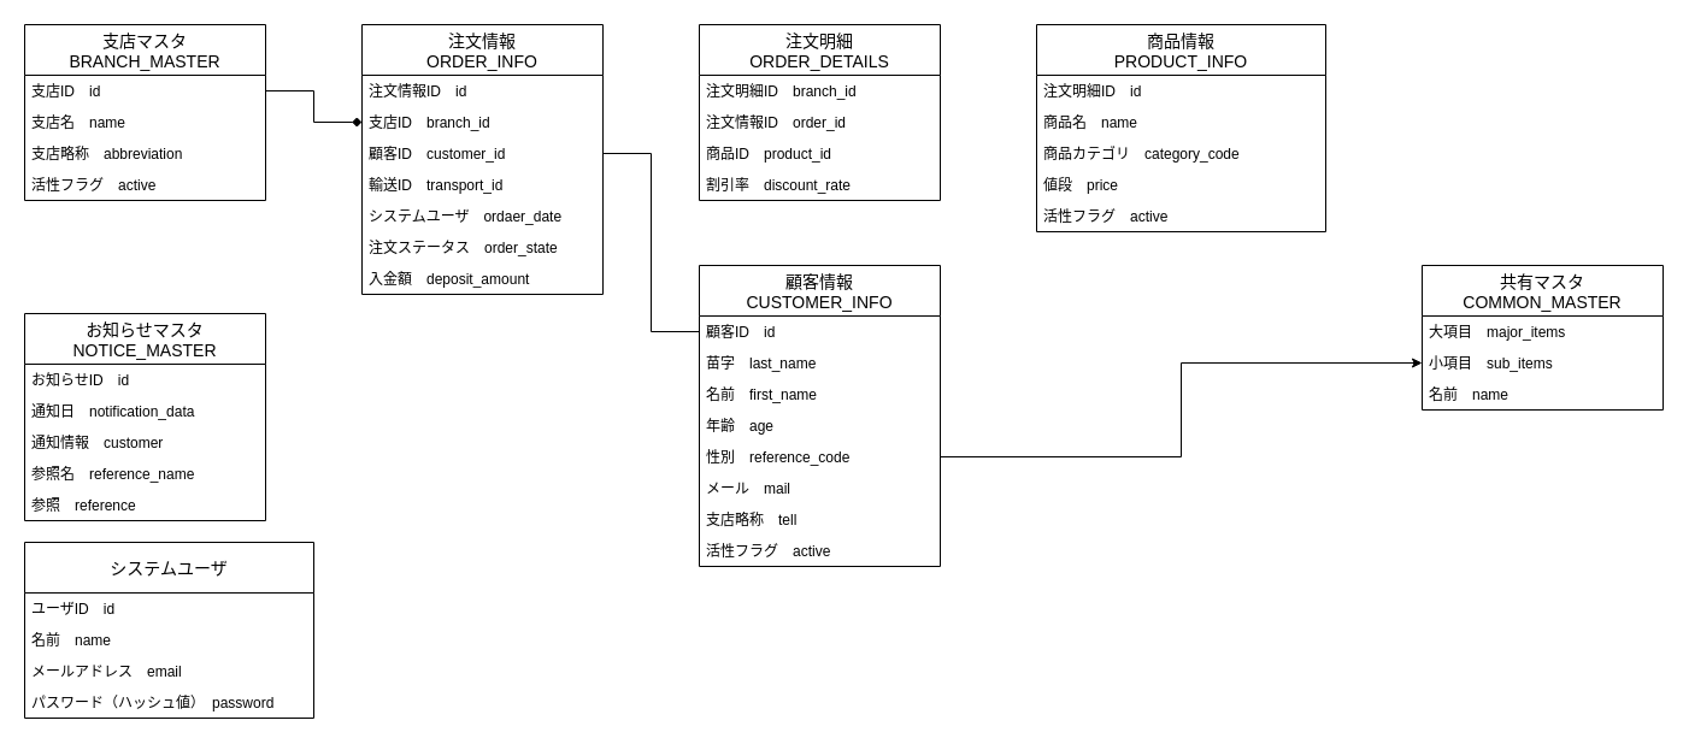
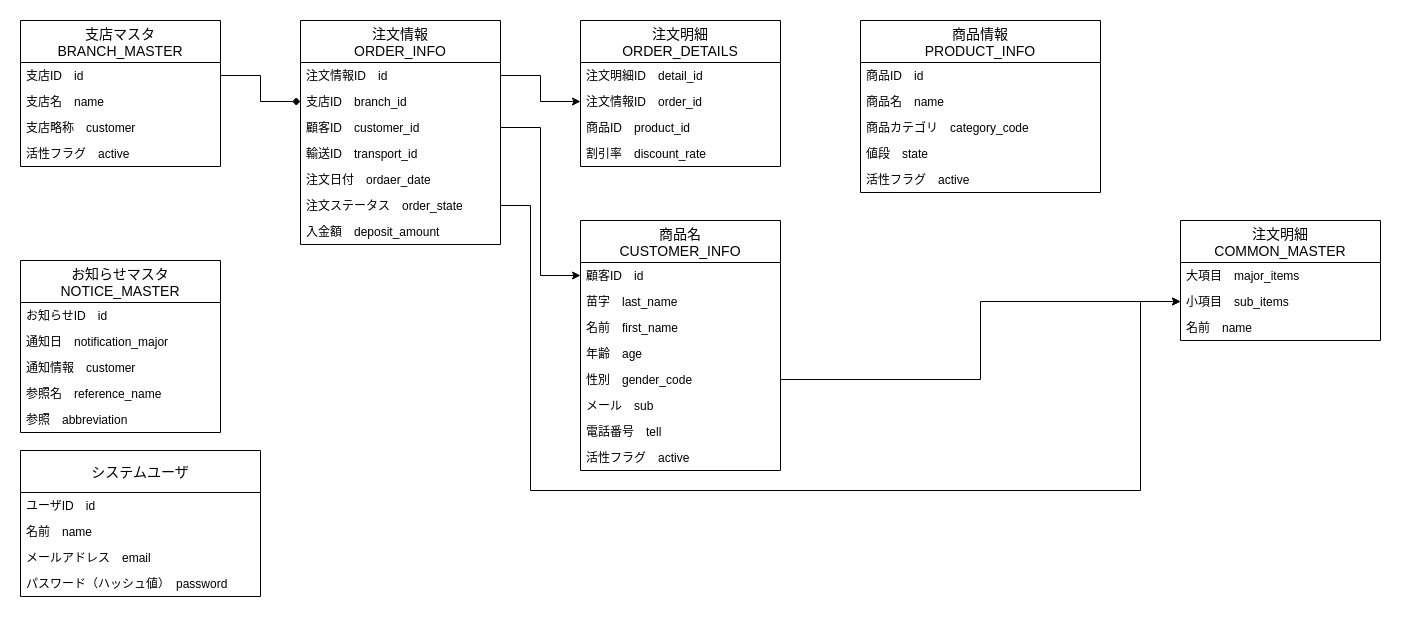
  <mxCell id="0" />
  <mxCell id="1" parent="0" />
  <mxCell id="2" value="支店マスタ&#10;BRANCH_MASTER" style="swimlane;fontStyle=0;childLayout=stackLayout;horizontal=1;startSize=42;horizontalStack=0;resizeParent=1;resizeParentMax=0;resizeLast=0;collapsible=1;marginBottom=0;align=center;fontSize=14;" vertex="1" parent="1"><mxGeometry x="20" y="20" width="200" height="146" as="geometry" /></mxCell>
  <mxCell id="3" value="支店ID　id" style="text;strokeColor=none;fillColor=none;spacingLeft=4;spacingRight=4;overflow=hidden;rotatable=0;points=[[0,0.5],[1,0.5]];portConstraint=eastwest;fontSize=12;" vertex="1" parent="2"><mxGeometry y="42" width="200" height="26" as="geometry" /></mxCell>
  <mxCell id="4" value="支店名　name" style="text;strokeColor=none;fillColor=none;spacingLeft=4;spacingRight=4;overflow=hidden;rotatable=0;points=[[0,0.5],[1,0.5]];portConstraint=eastwest;fontSize=12;" vertex="1" parent="2"><mxGeometry y="68" width="200" height="26" as="geometry" /></mxCell>
- <mxCell id="5" value="支店略称　abbreviation" style="text;strokeColor=none;fillColor=none;spacingLeft=4;spacingRight=4;overflow=hidden;rotatable=0;points=[[0,0.5],[1,0.5]];portConstraint=eastwest;fontSize=12;" vertex="1" parent="2"><mxGeometry y="94" width="200" height="26" as="geometry" /></mxCell>
+ <mxCell id="5" value="支店略称　customer" style="text;strokeColor=none;fillColor=none;spacingLeft=4;spacingRight=4;overflow=hidden;rotatable=0;points=[[0,0.5],[1,0.5]];portConstraint=eastwest;fontSize=12;" vertex="1" parent="2"><mxGeometry y="94" width="200" height="26" as="geometry" /></mxCell>
  <mxCell id="6" value="活性フラグ　active" style="text;strokeColor=none;fillColor=none;spacingLeft=4;spacingRight=4;overflow=hidden;rotatable=0;points=[[0,0.5],[1,0.5]];portConstraint=eastwest;fontSize=12;" vertex="1" parent="2"><mxGeometry y="120" width="200" height="26" as="geometry" /></mxCell>
  <mxCell id="7" value="注文明細&#10;ORDER_DETAILS" style="swimlane;fontStyle=0;childLayout=stackLayout;horizontal=1;startSize=42;horizontalStack=0;resizeParent=1;resizeParentMax=0;resizeLast=0;collapsible=1;marginBottom=0;align=center;fontSize=14;" vertex="1" parent="1"><mxGeometry x="580" y="20" width="200" height="146" as="geometry" /></mxCell>
- <mxCell id="8" value="注文明細ID　branch_id" style="text;strokeColor=none;fillColor=none;spacingLeft=4;spacingRight=4;overflow=hidden;rotatable=0;points=[[0,0.5],[1,0.5]];portConstraint=eastwest;fontSize=12;" vertex="1" parent="7"><mxGeometry y="42" width="200" height="26" as="geometry" /></mxCell>
+ <mxCell id="8" value="注文明細ID　detail_id" style="text;strokeColor=none;fillColor=none;spacingLeft=4;spacingRight=4;overflow=hidden;rotatable=0;points=[[0,0.5],[1,0.5]];portConstraint=eastwest;fontSize=12;" vertex="1" parent="7"><mxGeometry y="42" width="200" height="26" as="geometry" /></mxCell>
  <mxCell id="9" value="注文情報ID　order_id" style="text;strokeColor=none;fillColor=none;spacingLeft=4;spacingRight=4;overflow=hidden;rotatable=0;points=[[0,0.5],[1,0.5]];portConstraint=eastwest;fontSize=12;" vertex="1" parent="7"><mxGeometry y="68" width="200" height="26" as="geometry" /></mxCell>
  <mxCell id="10" value="商品ID　product_id" style="text;strokeColor=none;fillColor=none;spacingLeft=4;spacingRight=4;overflow=hidden;rotatable=0;points=[[0,0.5],[1,0.5]];portConstraint=eastwest;fontSize=12;" vertex="1" parent="7"><mxGeometry y="94" width="200" height="26" as="geometry" /></mxCell>
  <mxCell id="11" value="割引率　discount_rate" style="text;strokeColor=none;fillColor=none;spacingLeft=4;spacingRight=4;overflow=hidden;rotatable=0;points=[[0,0.5],[1,0.5]];portConstraint=eastwest;fontSize=12;" vertex="1" parent="7"><mxGeometry y="120" width="200" height="26" as="geometry" /></mxCell>
  <mxCell id="12" value="注文情報&#10;ORDER_INFO" style="swimlane;fontStyle=0;childLayout=stackLayout;horizontal=1;startSize=42;horizontalStack=0;resizeParent=1;resizeParentMax=0;resizeLast=0;collapsible=1;marginBottom=0;align=center;fontSize=14;" vertex="1" parent="1"><mxGeometry x="300" y="20" width="200" height="224" as="geometry" /></mxCell>
  <mxCell id="13" value="注文情報ID　id" style="text;strokeColor=none;fillColor=none;spacingLeft=4;spacingRight=4;overflow=hidden;rotatable=0;points=[[0,0.5],[1,0.5]];portConstraint=eastwest;fontSize=12;" vertex="1" parent="12"><mxGeometry y="42" width="200" height="26" as="geometry" /></mxCell>
  <mxCell id="14" value="支店ID　branch_id" style="text;strokeColor=none;fillColor=none;spacingLeft=4;spacingRight=4;overflow=hidden;rotatable=0;points=[[0,0.5],[1,0.5]];portConstraint=eastwest;fontSize=12;" vertex="1" parent="12"><mxGeometry y="68" width="200" height="26" as="geometry" /></mxCell>
  <mxCell id="15" value="顧客ID　customer_id" style="text;strokeColor=none;fillColor=none;spacingLeft=4;spacingRight=4;overflow=hidden;rotatable=0;points=[[0,0.5],[1,0.5]];portConstraint=eastwest;fontSize=12;" vertex="1" parent="12"><mxGeometry y="94" width="200" height="26" as="geometry" /></mxCell>
  <mxCell id="16" value="輸送ID　transport_id" style="text;strokeColor=none;fillColor=none;spacingLeft=4;spacingRight=4;overflow=hidden;rotatable=0;points=[[0,0.5],[1,0.5]];portConstraint=eastwest;fontSize=12;" vertex="1" parent="12"><mxGeometry y="120" width="200" height="26" as="geometry" /></mxCell>
- <mxCell id="17" value="システムユーザ　ordaer_date" style="text;strokeColor=none;fillColor=none;spacingLeft=4;spacingRight=4;overflow=hidden;rotatable=0;points=[[0,0.5],[1,0.5]];portConstraint=eastwest;fontSize=12;" vertex="1" parent="12"><mxGeometry y="146" width="200" height="26" as="geometry" /></mxCell>
+ <mxCell id="17" value="注文日付　ordaer_date" style="text;strokeColor=none;fillColor=none;spacingLeft=4;spacingRight=4;overflow=hidden;rotatable=0;points=[[0,0.5],[1,0.5]];portConstraint=eastwest;fontSize=12;" vertex="1" parent="12"><mxGeometry y="146" width="200" height="26" as="geometry" /></mxCell>
  <mxCell id="18" value="注文ステータス　order_state" style="text;strokeColor=none;fillColor=none;spacingLeft=4;spacingRight=4;overflow=hidden;rotatable=0;points=[[0,0.5],[1,0.5]];portConstraint=eastwest;fontSize=12;" vertex="1" parent="12"><mxGeometry y="172" width="200" height="26" as="geometry" /></mxCell>
  <mxCell id="19" value="入金額　deposit_amount" style="text;strokeColor=none;fillColor=none;spacingLeft=4;spacingRight=4;overflow=hidden;rotatable=0;points=[[0,0.5],[1,0.5]];portConstraint=eastwest;fontSize=12;" vertex="1" parent="12"><mxGeometry y="198" width="200" height="26" as="geometry" /></mxCell>
  <mxCell id="20" style="edgeStyle=orthogonalEdgeStyle;rounded=0;orthogonalLoop=1;jettySize=auto;html=1;exitX=1;exitY=0.5;exitDx=0;exitDy=0;endArrow=diamond;" edge="1" parent="1" source="3" target="14"><mxGeometry relative="1" as="geometry" /></mxCell>
- <mxCell id="22" value="顧客情報&#10;CUSTOMER_INFO" style="swimlane;fontStyle=0;childLayout=stackLayout;horizontal=1;startSize=42;horizontalStack=0;resizeParent=1;resizeParentMax=0;resizeLast=0;collapsible=1;marginBottom=0;align=center;fontSize=14;" vertex="1" parent="1"><mxGeometry x="580" y="220" width="200" height="250" as="geometry" /></mxCell>
+ <mxCell id="21" style="edgeStyle=orthogonalEdgeStyle;rounded=0;orthogonalLoop=1;jettySize=auto;html=1;exitX=1;exitY=0.5;exitDx=0;exitDy=0;" edge="1" parent="1" source="13" target="9"><mxGeometry relative="1" as="geometry" /></mxCell>
+ <mxCell id="22" value="商品名&#10;CUSTOMER_INFO" style="swimlane;fontStyle=0;childLayout=stackLayout;horizontal=1;startSize=42;horizontalStack=0;resizeParent=1;resizeParentMax=0;resizeLast=0;collapsible=1;marginBottom=0;align=center;fontSize=14;" vertex="1" parent="1"><mxGeometry x="580" y="220" width="200" height="250" as="geometry" /></mxCell>
  <mxCell id="23" value="顧客ID　id" style="text;strokeColor=none;fillColor=none;spacingLeft=4;spacingRight=4;overflow=hidden;rotatable=0;points=[[0,0.5],[1,0.5]];portConstraint=eastwest;fontSize=12;" vertex="1" parent="22"><mxGeometry y="42" width="200" height="26" as="geometry" /></mxCell>
  <mxCell id="24" value="苗字　last_name&#10;" style="text;strokeColor=none;fillColor=none;spacingLeft=4;spacingRight=4;overflow=hidden;rotatable=0;points=[[0,0.5],[1,0.5]];portConstraint=eastwest;fontSize=12;" vertex="1" parent="22"><mxGeometry y="68" width="200" height="26" as="geometry" /></mxCell>
  <mxCell id="25" value="名前　first_name" style="text;strokeColor=none;fillColor=none;spacingLeft=4;spacingRight=4;overflow=hidden;rotatable=0;points=[[0,0.5],[1,0.5]];portConstraint=eastwest;fontSize=12;" vertex="1" parent="22"><mxGeometry y="94" width="200" height="26" as="geometry" /></mxCell>
  <mxCell id="26" value="年齢　age" style="text;strokeColor=none;fillColor=none;spacingLeft=4;spacingRight=4;overflow=hidden;rotatable=0;points=[[0,0.5],[1,0.5]];portConstraint=eastwest;fontSize=12;" vertex="1" parent="22"><mxGeometry y="120" width="200" height="26" as="geometry" /></mxCell>
- <mxCell id="27" value="性別　reference_code" style="text;strokeColor=none;fillColor=none;spacingLeft=4;spacingRight=4;overflow=hidden;rotatable=0;points=[[0,0.5],[1,0.5]];portConstraint=eastwest;fontSize=12;" vertex="1" parent="22"><mxGeometry y="146" width="200" height="26" as="geometry" /></mxCell>
- <mxCell id="28" value="メール　mail" style="text;strokeColor=none;fillColor=none;spacingLeft=4;spacingRight=4;overflow=hidden;rotatable=0;points=[[0,0.5],[1,0.5]];portConstraint=eastwest;fontSize=12;" vertex="1" parent="22"><mxGeometry y="172" width="200" height="26" as="geometry" /></mxCell>
- <mxCell id="29" value="支店略称　tell" style="text;strokeColor=none;fillColor=none;spacingLeft=4;spacingRight=4;overflow=hidden;rotatable=0;points=[[0,0.5],[1,0.5]];portConstraint=eastwest;fontSize=12;" vertex="1" parent="22"><mxGeometry y="198" width="200" height="26" as="geometry" /></mxCell>
+ <mxCell id="27" value="性別　gender_code" style="text;strokeColor=none;fillColor=none;spacingLeft=4;spacingRight=4;overflow=hidden;rotatable=0;points=[[0,0.5],[1,0.5]];portConstraint=eastwest;fontSize=12;" vertex="1" parent="22"><mxGeometry y="146" width="200" height="26" as="geometry" /></mxCell>
+ <mxCell id="28" value="メール　sub" style="text;strokeColor=none;fillColor=none;spacingLeft=4;spacingRight=4;overflow=hidden;rotatable=0;points=[[0,0.5],[1,0.5]];portConstraint=eastwest;fontSize=12;" vertex="1" parent="22"><mxGeometry y="172" width="200" height="26" as="geometry" /></mxCell>
+ <mxCell id="29" value="電話番号　tell" style="text;strokeColor=none;fillColor=none;spacingLeft=4;spacingRight=4;overflow=hidden;rotatable=0;points=[[0,0.5],[1,0.5]];portConstraint=eastwest;fontSize=12;" vertex="1" parent="22"><mxGeometry y="198" width="200" height="26" as="geometry" /></mxCell>
  <mxCell id="30" value="活性フラグ　active" style="text;strokeColor=none;fillColor=none;spacingLeft=4;spacingRight=4;overflow=hidden;rotatable=0;points=[[0,0.5],[1,0.5]];portConstraint=eastwest;fontSize=12;" vertex="1" parent="22"><mxGeometry y="224" width="200" height="26" as="geometry" /></mxCell>
  <mxCell id="31" value="商品情報&#10;PRODUCT_INFO" style="swimlane;fontStyle=0;childLayout=stackLayout;horizontal=1;startSize=42;horizontalStack=0;resizeParent=1;resizeParentMax=0;resizeLast=0;collapsible=1;marginBottom=0;align=center;fontSize=14;" vertex="1" parent="1"><mxGeometry x="860" y="20" width="240" height="172" as="geometry" /></mxCell>
- <mxCell id="32" value="注文明細ID　id" style="text;strokeColor=none;fillColor=none;spacingLeft=4;spacingRight=4;overflow=hidden;rotatable=0;points=[[0,0.5],[1,0.5]];portConstraint=eastwest;fontSize=12;" vertex="1" parent="31"><mxGeometry y="42" width="240" height="26" as="geometry" /></mxCell>
+ <mxCell id="32" value="商品ID　id" style="text;strokeColor=none;fillColor=none;spacingLeft=4;spacingRight=4;overflow=hidden;rotatable=0;points=[[0,0.5],[1,0.5]];portConstraint=eastwest;fontSize=12;" vertex="1" parent="31"><mxGeometry y="42" width="240" height="26" as="geometry" /></mxCell>
  <mxCell id="33" value="商品名　name" style="text;strokeColor=none;fillColor=none;spacingLeft=4;spacingRight=4;overflow=hidden;rotatable=0;points=[[0,0.5],[1,0.5]];portConstraint=eastwest;fontSize=12;" vertex="1" parent="31"><mxGeometry y="68" width="240" height="26" as="geometry" /></mxCell>
  <mxCell id="34" value="商品カテゴリ　category_code" style="text;strokeColor=none;fillColor=none;spacingLeft=4;spacingRight=4;overflow=hidden;rotatable=0;points=[[0,0.5],[1,0.5]];portConstraint=eastwest;fontSize=12;" vertex="1" parent="31"><mxGeometry y="94" width="240" height="26" as="geometry" /></mxCell>
- <mxCell id="35" value="値段　price" style="text;strokeColor=none;fillColor=none;spacingLeft=4;spacingRight=4;overflow=hidden;rotatable=0;points=[[0,0.5],[1,0.5]];portConstraint=eastwest;fontSize=12;" vertex="1" parent="31"><mxGeometry y="120" width="240" height="26" as="geometry" /></mxCell>
+ <mxCell id="35" value="値段　state" style="text;strokeColor=none;fillColor=none;spacingLeft=4;spacingRight=4;overflow=hidden;rotatable=0;points=[[0,0.5],[1,0.5]];portConstraint=eastwest;fontSize=12;" vertex="1" parent="31"><mxGeometry y="120" width="240" height="26" as="geometry" /></mxCell>
  <mxCell id="36" value="活性フラグ　active" style="text;strokeColor=none;fillColor=none;spacingLeft=4;spacingRight=4;overflow=hidden;rotatable=0;points=[[0,0.5],[1,0.5]];portConstraint=eastwest;fontSize=12;" vertex="1" parent="31"><mxGeometry y="146" width="240" height="26" as="geometry" /></mxCell>
- <mxCell id="37" style="edgeStyle=orthogonalEdgeStyle;rounded=0;orthogonalLoop=1;jettySize=auto;html=1;exitX=1;exitY=0.5;exitDx=0;exitDy=0;entryX=0;entryY=0.5;entryDx=0;entryDy=0;endArrow=none;" edge="1" parent="1" source="15" target="23"><mxGeometry relative="1" as="geometry" /></mxCell>
- <mxCell id="38" value="共有マスタ&#10;COMMON_MASTER" style="swimlane;fontStyle=0;childLayout=stackLayout;horizontal=1;startSize=42;horizontalStack=0;resizeParent=1;resizeParentMax=0;resizeLast=0;collapsible=1;marginBottom=0;align=center;fontSize=14;" vertex="1" parent="1"><mxGeometry x="1180" y="220" width="200" height="120" as="geometry" /></mxCell>
+ <mxCell id="37" style="edgeStyle=orthogonalEdgeStyle;rounded=0;orthogonalLoop=1;jettySize=auto;html=1;exitX=1;exitY=0.5;exitDx=0;exitDy=0;entryX=0;entryY=0.5;entryDx=0;entryDy=0;" edge="1" parent="1" source="15" target="23"><mxGeometry relative="1" as="geometry" /></mxCell>
+ <mxCell id="38" value="注文明細&#10;COMMON_MASTER" style="swimlane;fontStyle=0;childLayout=stackLayout;horizontal=1;startSize=42;horizontalStack=0;resizeParent=1;resizeParentMax=0;resizeLast=0;collapsible=1;marginBottom=0;align=center;fontSize=14;" vertex="1" parent="1"><mxGeometry x="1180" y="220" width="200" height="120" as="geometry" /></mxCell>
  <mxCell id="39" value="大項目　major_items" style="text;strokeColor=none;fillColor=none;spacingLeft=4;spacingRight=4;overflow=hidden;rotatable=0;points=[[0,0.5],[1,0.5]];portConstraint=eastwest;fontSize=12;" vertex="1" parent="38"><mxGeometry y="42" width="200" height="26" as="geometry" /></mxCell>
  <mxCell id="40" value="小項目　sub_items" style="text;strokeColor=none;fillColor=none;spacingLeft=4;spacingRight=4;overflow=hidden;rotatable=0;points=[[0,0.5],[1,0.5]];portConstraint=eastwest;fontSize=12;" vertex="1" parent="38"><mxGeometry y="68" width="200" height="26" as="geometry" /></mxCell>
  <mxCell id="41" value="名前　name" style="text;strokeColor=none;fillColor=none;spacingLeft=4;spacingRight=4;overflow=hidden;rotatable=0;points=[[0,0.5],[1,0.5]];portConstraint=eastwest;fontSize=12;" vertex="1" parent="38"><mxGeometry y="94" width="200" height="26" as="geometry" /></mxCell>
+ <mxCell id="42" style="edgeStyle=orthogonalEdgeStyle;rounded=0;orthogonalLoop=1;jettySize=auto;html=1;exitX=1;exitY=0.5;exitDx=0;exitDy=0;entryX=0;entryY=0.5;entryDx=0;entryDy=0;" edge="1" parent="1" source="18" target="40"><mxGeometry relative="1" as="geometry"><Array as="points"><mxPoint x="530" y="205" /><mxPoint x="530" y="490" /><mxPoint x="1140" y="490" /><mxPoint x="1140" y="301" /></Array></mxGeometry></mxCell>
  <mxCell id="43" style="edgeStyle=orthogonalEdgeStyle;rounded=0;orthogonalLoop=1;jettySize=auto;html=1;exitX=1;exitY=0.5;exitDx=0;exitDy=0;entryX=0;entryY=0.5;entryDx=0;entryDy=0;" edge="1" parent="1" source="27" target="40"><mxGeometry relative="1" as="geometry" /></mxCell>
  <mxCell id="44" value="お知らせマスタ&#10;NOTICE_MASTER" style="swimlane;fontStyle=0;childLayout=stackLayout;horizontal=1;startSize=42;horizontalStack=0;resizeParent=1;resizeParentMax=0;resizeLast=0;collapsible=1;marginBottom=0;align=center;fontSize=14;" vertex="1" parent="1"><mxGeometry x="20" y="260" width="200" height="172" as="geometry" /></mxCell>
  <mxCell id="45" value="お知らせID　id" style="text;strokeColor=none;fillColor=none;spacingLeft=4;spacingRight=4;overflow=hidden;rotatable=0;points=[[0,0.5],[1,0.5]];portConstraint=eastwest;fontSize=12;" vertex="1" parent="44"><mxGeometry y="42" width="200" height="26" as="geometry" /></mxCell>
- <mxCell id="46" value="通知日　notification_data" style="text;strokeColor=none;fillColor=none;spacingLeft=4;spacingRight=4;overflow=hidden;rotatable=0;points=[[0,0.5],[1,0.5]];portConstraint=eastwest;fontSize=12;" vertex="1" parent="44"><mxGeometry y="68" width="200" height="26" as="geometry" /></mxCell>
+ <mxCell id="46" value="通知日　notification_major" style="text;strokeColor=none;fillColor=none;spacingLeft=4;spacingRight=4;overflow=hidden;rotatable=0;points=[[0,0.5],[1,0.5]];portConstraint=eastwest;fontSize=12;" vertex="1" parent="44"><mxGeometry y="68" width="200" height="26" as="geometry" /></mxCell>
  <mxCell id="47" value="通知情報　customer" style="text;strokeColor=none;fillColor=none;spacingLeft=4;spacingRight=4;overflow=hidden;rotatable=0;points=[[0,0.5],[1,0.5]];portConstraint=eastwest;fontSize=12;" vertex="1" parent="44"><mxGeometry y="94" width="200" height="26" as="geometry" /></mxCell>
  <mxCell id="48" value="参照名　reference_name" style="text;strokeColor=none;fillColor=none;spacingLeft=4;spacingRight=4;overflow=hidden;rotatable=0;points=[[0,0.5],[1,0.5]];portConstraint=eastwest;fontSize=12;" vertex="1" parent="44"><mxGeometry y="120" width="200" height="26" as="geometry" /></mxCell>
- <mxCell id="49" value="参照　reference" style="text;strokeColor=none;fillColor=none;spacingLeft=4;spacingRight=4;overflow=hidden;rotatable=0;points=[[0,0.5],[1,0.5]];portConstraint=eastwest;fontSize=12;" vertex="1" parent="44"><mxGeometry y="146" width="200" height="26" as="geometry" /></mxCell>
+ <mxCell id="49" value="参照　abbreviation" style="text;strokeColor=none;fillColor=none;spacingLeft=4;spacingRight=4;overflow=hidden;rotatable=0;points=[[0,0.5],[1,0.5]];portConstraint=eastwest;fontSize=12;" vertex="1" parent="44"><mxGeometry y="146" width="200" height="26" as="geometry" /></mxCell>
  <mxCell id="50" value="システムユーザ" style="swimlane;fontStyle=0;childLayout=stackLayout;horizontal=1;startSize=42;horizontalStack=0;resizeParent=1;resizeParentMax=0;resizeLast=0;collapsible=1;marginBottom=0;align=center;fontSize=14;" vertex="1" parent="1"><mxGeometry x="20" y="450" width="240" height="146" as="geometry" /></mxCell>
  <mxCell id="51" value="ユーザID　id" style="text;strokeColor=none;fillColor=none;spacingLeft=4;spacingRight=4;overflow=hidden;rotatable=0;points=[[0,0.5],[1,0.5]];portConstraint=eastwest;fontSize=12;" vertex="1" parent="50"><mxGeometry y="42" width="240" height="26" as="geometry" /></mxCell>
  <mxCell id="52" value="名前　name" style="text;strokeColor=none;fillColor=none;spacingLeft=4;spacingRight=4;overflow=hidden;rotatable=0;points=[[0,0.5],[1,0.5]];portConstraint=eastwest;fontSize=12;" vertex="1" parent="50"><mxGeometry y="68" width="240" height="26" as="geometry" /></mxCell>
  <mxCell id="53" value="メールアドレス　email" style="text;strokeColor=none;fillColor=none;spacingLeft=4;spacingRight=4;overflow=hidden;rotatable=0;points=[[0,0.5],[1,0.5]];portConstraint=eastwest;fontSize=12;" vertex="1" parent="50"><mxGeometry y="94" width="240" height="26" as="geometry" /></mxCell>
  <mxCell id="54" value="パスワード（ハッシュ値）　password" style="text;strokeColor=none;fillColor=none;spacingLeft=4;spacingRight=4;overflow=hidden;rotatable=0;points=[[0,0.5],[1,0.5]];portConstraint=eastwest;fontSize=12;" vertex="1" parent="50"><mxGeometry y="120" width="240" height="26" as="geometry" /></mxCell>
